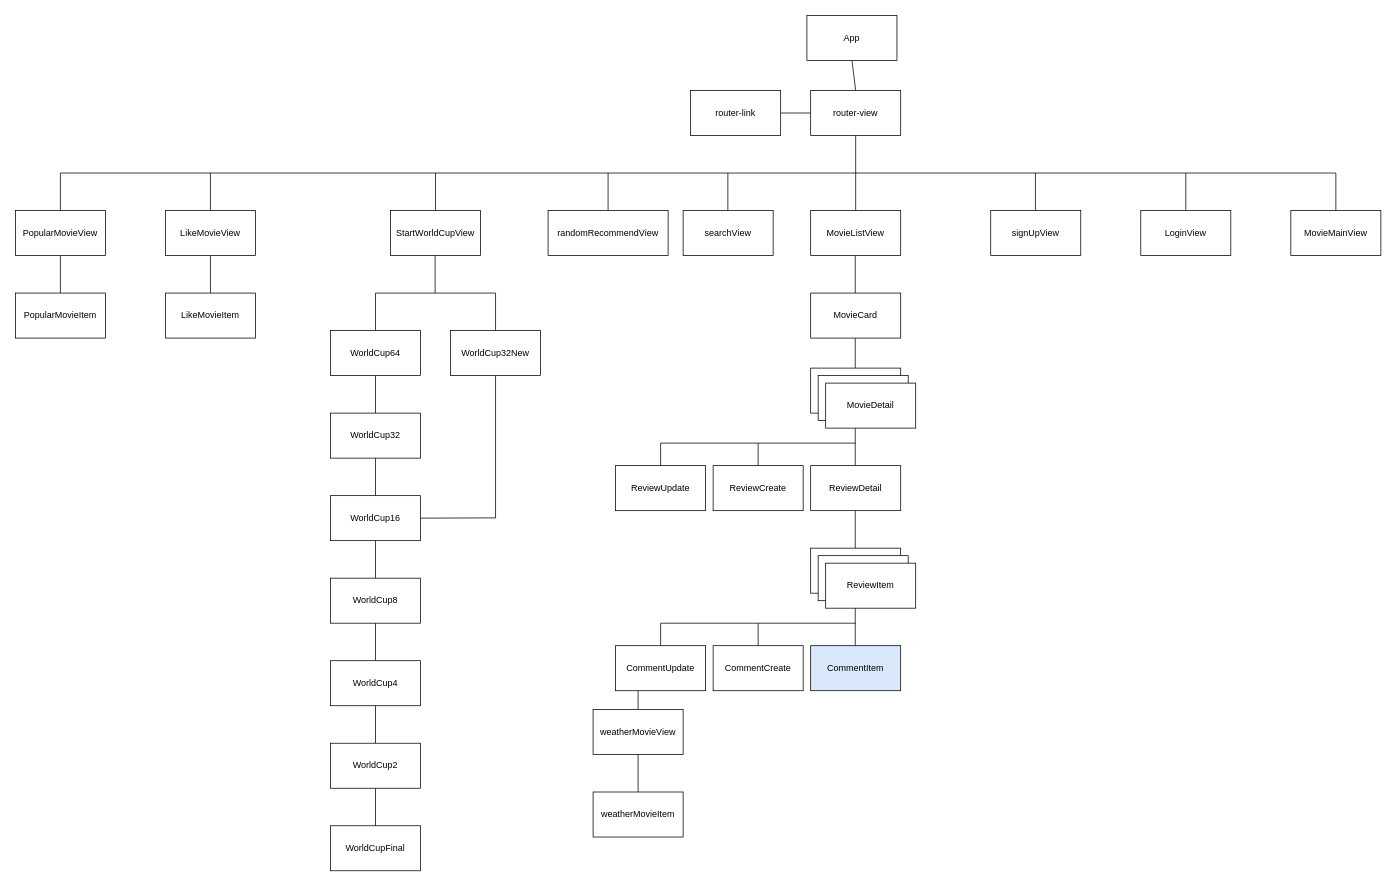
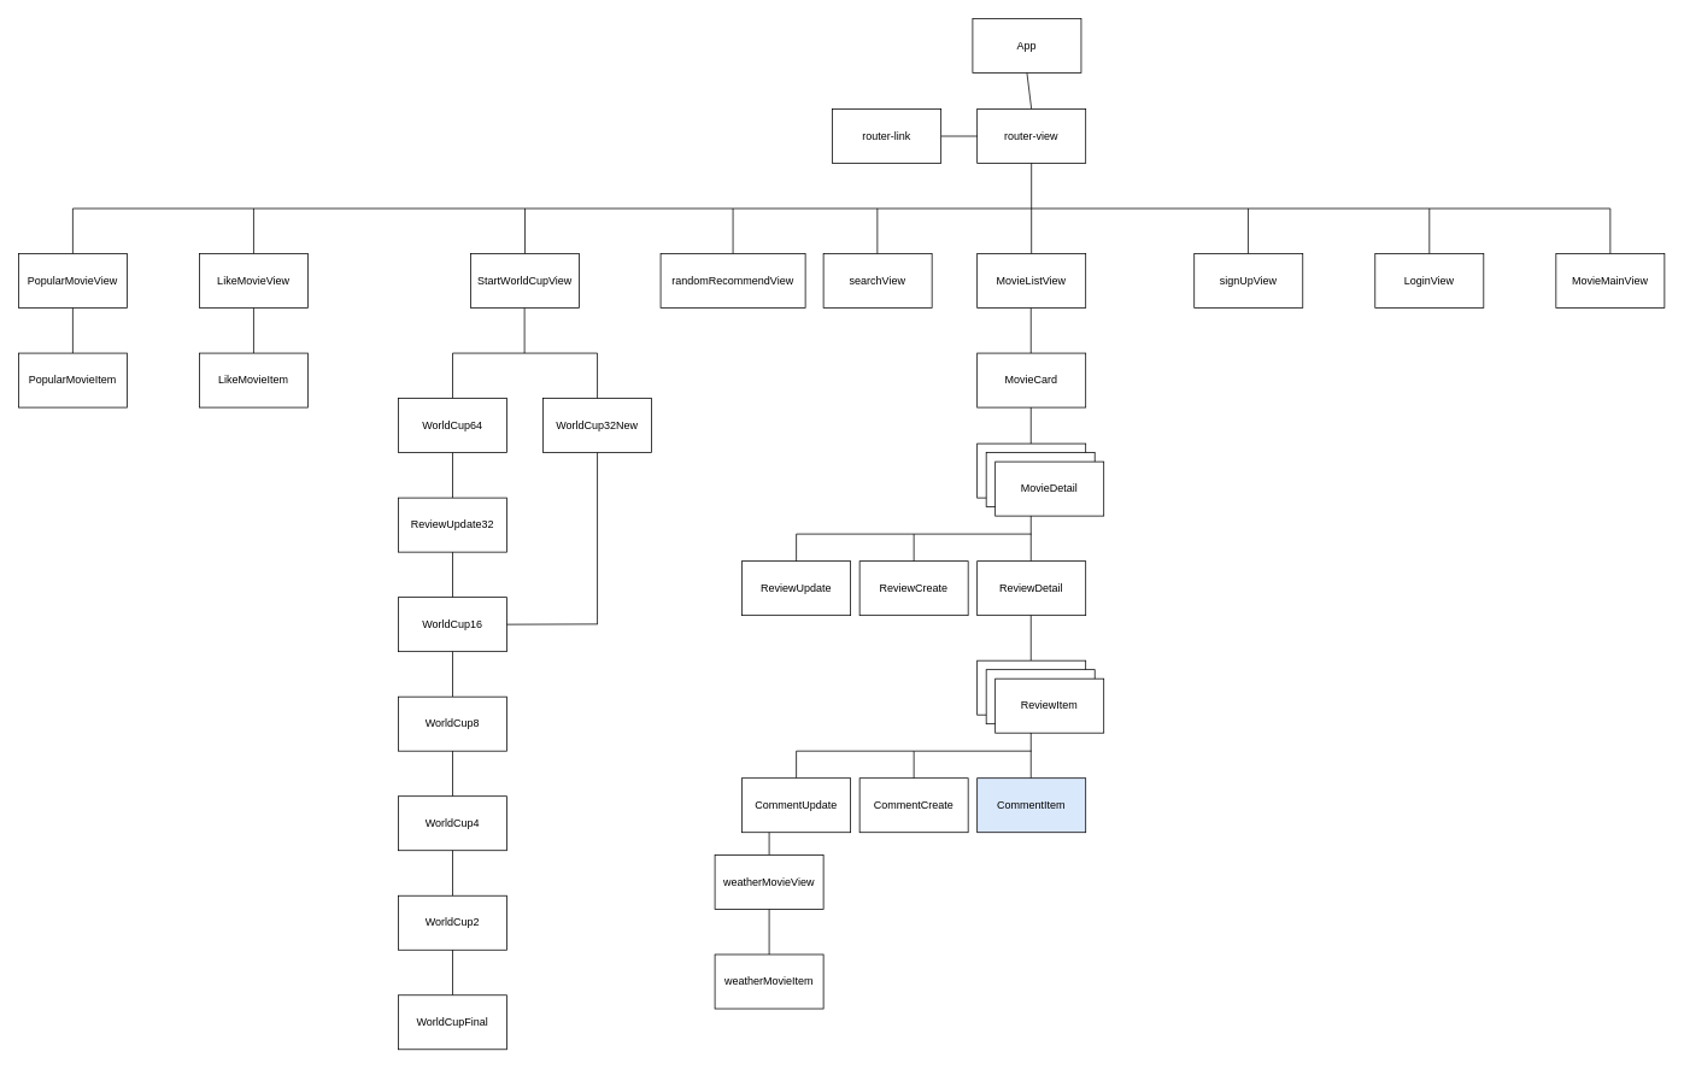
  <mxCell id="0" />
  <mxCell id="1" parent="0" />
  <mxCell id="2" value="App" style="rounded=0;whiteSpace=wrap;html=1;" vertex="1" parent="1"><mxGeometry x="1075" y="20" width="120" height="60" as="geometry" /></mxCell>
  <mxCell id="3" value="" style="endArrow=none;html=1;rounded=0;entryX=0.5;entryY=1;entryDx=0;entryDy=0;" edge="1" parent="1" target="2"><mxGeometry width="50" height="50" relative="1" as="geometry"><mxPoint x="1140" y="120" as="sourcePoint" /><mxPoint x="1160" y="120" as="targetPoint" /></mxGeometry></mxCell>
  <mxCell id="4" value="router-view" style="rounded=0;whiteSpace=wrap;html=1;" vertex="1" parent="1"><mxGeometry x="1080" y="120" width="120" height="60" as="geometry" /></mxCell>
  <mxCell id="5" value="" style="endArrow=none;html=1;rounded=0;" edge="1" parent="1"><mxGeometry width="50" height="50" relative="1" as="geometry"><mxPoint x="1040" y="150" as="sourcePoint" /><mxPoint x="1080" y="150" as="targetPoint" /></mxGeometry></mxCell>
  <mxCell id="6" value="router-link" style="rounded=0;whiteSpace=wrap;html=1;" vertex="1" parent="1"><mxGeometry x="920" y="120" width="120" height="60" as="geometry" /></mxCell>
  <mxCell id="7" value="" style="endArrow=none;html=1;rounded=0;entryX=0.5;entryY=1;entryDx=0;entryDy=0;" edge="1" parent="1"><mxGeometry width="50" height="50" relative="1" as="geometry"><mxPoint x="1140" y="230" as="sourcePoint" /><mxPoint x="1140" y="180" as="targetPoint" /></mxGeometry></mxCell>
  <mxCell id="8" value="" style="endArrow=none;html=1;rounded=0;" edge="1" parent="1"><mxGeometry width="50" height="50" relative="1" as="geometry"><mxPoint x="80" y="230" as="sourcePoint" /><mxPoint x="1780" y="230" as="targetPoint" /></mxGeometry></mxCell>
  <mxCell id="9" value="" style="endArrow=none;html=1;rounded=0;entryX=0.5;entryY=1;entryDx=0;entryDy=0;" edge="1" parent="1"><mxGeometry width="50" height="50" relative="1" as="geometry"><mxPoint x="80" y="280" as="sourcePoint" /><mxPoint x="80" y="230" as="targetPoint" /></mxGeometry></mxCell>
  <mxCell id="10" value="" style="endArrow=none;html=1;rounded=0;entryX=0.5;entryY=1;entryDx=0;entryDy=0;" edge="1" parent="1"><mxGeometry width="50" height="50" relative="1" as="geometry"><mxPoint x="810" y="280" as="sourcePoint" /><mxPoint x="810" y="230" as="targetPoint" /></mxGeometry></mxCell>
  <mxCell id="11" value="" style="endArrow=none;html=1;rounded=0;entryX=0.5;entryY=1;entryDx=0;entryDy=0;" edge="1" parent="1"><mxGeometry width="50" height="50" relative="1" as="geometry"><mxPoint x="969.62" y="280" as="sourcePoint" /><mxPoint x="969.62" y="230" as="targetPoint" /></mxGeometry></mxCell>
  <mxCell id="12" value="" style="endArrow=none;html=1;rounded=0;entryX=0.5;entryY=1;entryDx=0;entryDy=0;" edge="1" parent="1"><mxGeometry width="50" height="50" relative="1" as="geometry"><mxPoint x="1379.62" y="280" as="sourcePoint" /><mxPoint x="1379.62" y="230" as="targetPoint" /></mxGeometry></mxCell>
  <mxCell id="13" value="" style="endArrow=none;html=1;rounded=0;entryX=0.5;entryY=1;entryDx=0;entryDy=0;" edge="1" parent="1"><mxGeometry width="50" height="50" relative="1" as="geometry"><mxPoint y="280" as="sourcePoint" x="580" /><mxPoint y="230" as="targetPoint" x="580" /></mxGeometry></mxCell>
  <mxCell id="14" value="" style="endArrow=none;html=1;rounded=0;entryX=0.5;entryY=1;entryDx=0;entryDy=0;" edge="1" parent="1"><mxGeometry width="50" height="50" relative="1" as="geometry"><mxPoint x="850" y="945" as="sourcePoint" /><mxPoint x="850" y="895" as="targetPoint" /></mxGeometry></mxCell>
  <mxCell id="15" value="" style="endArrow=none;html=1;rounded=0;entryX=0.5;entryY=1;entryDx=0;entryDy=0;" edge="1" parent="1"><mxGeometry width="50" height="50" relative="1" as="geometry"><mxPoint x="1580" y="280" as="sourcePoint" /><mxPoint x="1580" y="230" as="targetPoint" /></mxGeometry></mxCell>
  <mxCell id="16" value="" style="endArrow=none;html=1;rounded=0;entryX=0.5;entryY=1;entryDx=0;entryDy=0;" edge="1" parent="1"><mxGeometry width="50" height="50" relative="1" as="geometry"><mxPoint x="1780" y="280" as="sourcePoint" /><mxPoint x="1780" y="230" as="targetPoint" /></mxGeometry></mxCell>
  <mxCell id="17" value="" style="endArrow=none;html=1;rounded=0;entryX=0.5;entryY=1;entryDx=0;entryDy=0;" edge="1" parent="1"><mxGeometry width="50" height="50" relative="1" as="geometry"><mxPoint x="280" y="280" as="sourcePoint" /><mxPoint x="280" y="230" as="targetPoint" /></mxGeometry></mxCell>
  <mxCell id="18" value="" style="endArrow=none;html=1;rounded=0;entryX=0.5;entryY=1;entryDx=0;entryDy=0;" edge="1" parent="1"><mxGeometry width="50" height="50" relative="1" as="geometry"><mxPoint x="1140" y="280" as="sourcePoint" /><mxPoint x="1140" y="230" as="targetPoint" /></mxGeometry></mxCell>
  <mxCell id="19" value="signUpView" style="rounded=0;whiteSpace=wrap;html=1;" vertex="1" parent="1"><mxGeometry x="1320" y="280" width="120" height="60" as="geometry" /></mxCell>
  <mxCell id="20" value="MovieMainView" style="rounded=0;whiteSpace=wrap;html=1;" vertex="1" parent="1"><mxGeometry x="1720" y="280" width="120" height="60" as="geometry" /></mxCell>
  <mxCell id="21" value="LoginView" style="rounded=0;whiteSpace=wrap;html=1;" vertex="1" parent="1"><mxGeometry x="1520" y="280" width="120" height="60" as="geometry" /></mxCell>
  <mxCell id="22" value="weatherMovieView" style="rounded=0;whiteSpace=wrap;html=1;" vertex="1" parent="1"><mxGeometry x="790" y="945" width="120" height="60" as="geometry" /></mxCell>
  <mxCell id="23" value="StartWorldCupView" style="rounded=0;whiteSpace=wrap;html=1;" vertex="1" parent="1"><mxGeometry x="520" y="280" width="120" height="60" as="geometry" /></mxCell>
  <mxCell id="24" value="searchView" style="rounded=0;whiteSpace=wrap;html=1;" vertex="1" parent="1"><mxGeometry x="910" y="280" width="120" height="60" as="geometry" /></mxCell>
  <mxCell id="25" value="randomRecommendView" style="rounded=0;whiteSpace=wrap;html=1;" vertex="1" parent="1"><mxGeometry x="730" y="280" width="160" height="60" as="geometry" /></mxCell>
  <mxCell id="26" value="PopularMovieView" style="rounded=0;whiteSpace=wrap;html=1;" vertex="1" parent="1"><mxGeometry x="20" y="280" width="120" height="60" as="geometry" /></mxCell>
  <mxCell id="27" value="LikeMovieView" style="rounded=0;whiteSpace=wrap;html=1;" vertex="1" parent="1"><mxGeometry x="220" y="280" width="120" height="60" as="geometry" /></mxCell>
  <mxCell id="28" value="MovieListView" style="rounded=0;whiteSpace=wrap;html=1;" vertex="1" parent="1"><mxGeometry x="1080" y="280" width="120" height="60" as="geometry" /></mxCell>
  <mxCell id="29" value="" style="endArrow=none;html=1;rounded=0;entryX=0.5;entryY=1;entryDx=0;entryDy=0;" edge="1" parent="1"><mxGeometry width="50" height="50" relative="1" as="geometry"><mxPoint x="1139.44" y="390" as="sourcePoint" /><mxPoint x="1139.44" y="340" as="targetPoint" /></mxGeometry></mxCell>
  <mxCell id="30" value="MovieCard" style="rounded=0;whiteSpace=wrap;html=1;" vertex="1" parent="1"><mxGeometry x="1080" y="390" width="120" height="60" as="geometry" /></mxCell>
  <mxCell id="31" value="" style="endArrow=none;html=1;rounded=0;entryX=0.5;entryY=1;entryDx=0;entryDy=0;" edge="1" parent="1"><mxGeometry width="50" height="50" relative="1" as="geometry"><mxPoint x="1139.44" y="500" as="sourcePoint" /><mxPoint x="1139.44" y="450" as="targetPoint" /></mxGeometry></mxCell>
  <mxCell id="32" value="" style="rounded=0;whiteSpace=wrap;html=1;" vertex="1" parent="1"><mxGeometry x="1080" y="490" width="120" height="60" as="geometry" /></mxCell>
  <mxCell id="33" value="" style="rounded=0;whiteSpace=wrap;html=1;" vertex="1" parent="1"><mxGeometry x="1090" y="500" width="120" height="60" as="geometry" /></mxCell>
  <mxCell id="34" value="MovieDetail" style="rounded=0;whiteSpace=wrap;html=1;" vertex="1" parent="1"><mxGeometry x="1100" y="510" width="120" height="60" as="geometry" /></mxCell>
  <mxCell id="35" value="" style="endArrow=none;html=1;rounded=0;entryX=0.5;entryY=1;entryDx=0;entryDy=0;" edge="1" parent="1"><mxGeometry width="50" height="50" relative="1" as="geometry"><mxPoint x="1139.44" y="620" as="sourcePoint" /><mxPoint x="1139.44" y="570" as="targetPoint" /></mxGeometry></mxCell>
  <mxCell id="36" value="ReviewDetail" style="rounded=0;whiteSpace=wrap;html=1;" vertex="1" parent="1"><mxGeometry x="1080" y="620" width="120" height="60" as="geometry" /></mxCell>
  <mxCell id="37" value="" style="endArrow=none;html=1;rounded=0;" edge="1" parent="1"><mxGeometry width="50" height="50" relative="1" as="geometry"><mxPoint x="1010" y="590" as="sourcePoint" /><mxPoint x="1140" y="590" as="targetPoint" /></mxGeometry></mxCell>
  <mxCell id="38" value="ReviewCreate" style="rounded=0;whiteSpace=wrap;html=1;" vertex="1" parent="1"><mxGeometry x="950" y="620" width="120" height="60" as="geometry" /></mxCell>
  <mxCell id="39" value="" style="endArrow=none;html=1;rounded=0;entryX=0.5;entryY=1;entryDx=0;entryDy=0;" edge="1" parent="1"><mxGeometry width="50" height="50" relative="1" as="geometry"><mxPoint x="1139.44" y="730" as="sourcePoint" /><mxPoint x="1139.44" y="680" as="targetPoint" /></mxGeometry></mxCell>
  <mxCell id="40" value="" style="rounded=0;whiteSpace=wrap;html=1;" vertex="1" parent="1"><mxGeometry x="1080" y="730" width="120" height="60" as="geometry" /></mxCell>
  <mxCell id="41" value="" style="rounded=0;whiteSpace=wrap;html=1;" vertex="1" parent="1"><mxGeometry x="1090" y="740" width="120" height="60" as="geometry" /></mxCell>
  <mxCell id="42" value="ReviewItem" style="rounded=0;whiteSpace=wrap;html=1;" vertex="1" parent="1"><mxGeometry x="1100" y="750" width="120" height="60" as="geometry" /></mxCell>
  <mxCell id="43" value="" style="endArrow=none;html=1;rounded=0;entryX=0.5;entryY=1;entryDx=0;entryDy=0;" edge="1" parent="1"><mxGeometry width="50" height="50" relative="1" as="geometry"><mxPoint x="1139.44" y="860" as="sourcePoint" /><mxPoint x="1139.44" y="810" as="targetPoint" /></mxGeometry></mxCell>
  <mxCell id="44" value="ReviewUpdate" style="rounded=0;whiteSpace=wrap;html=1;" vertex="1" parent="1"><mxGeometry x="820" y="620" width="120" height="60" as="geometry" /></mxCell>
  <mxCell id="45" value="CommentItem" style="rounded=0;whiteSpace=wrap;html=1;fillColor=#dae8fc;" vertex="1" parent="1"><mxGeometry x="1080" y="860" width="120" height="60" as="geometry" /></mxCell>
  <mxCell id="46" value="CommentCreate" style="rounded=0;whiteSpace=wrap;html=1;" vertex="1" parent="1"><mxGeometry x="950" y="860" width="120" height="60" as="geometry" /></mxCell>
  <mxCell id="47" value="" style="endArrow=none;html=1;rounded=0;entryX=0.5;entryY=1;entryDx=0;entryDy=0;" edge="1" parent="1"><mxGeometry width="50" height="50" relative="1" as="geometry"><mxPoint x="1010" y="620" as="sourcePoint" /><mxPoint x="1010" y="590" as="targetPoint" /></mxGeometry></mxCell>
  <mxCell id="48" value="" style="endArrow=none;html=1;rounded=0;" edge="1" parent="1"><mxGeometry width="50" height="50" relative="1" as="geometry"><mxPoint x="880" y="590" as="sourcePoint" /><mxPoint x="1010" y="590" as="targetPoint" /></mxGeometry></mxCell>
  <mxCell id="49" value="" style="endArrow=none;html=1;rounded=0;entryX=0.5;entryY=1;entryDx=0;entryDy=0;" edge="1" parent="1"><mxGeometry width="50" height="50" relative="1" as="geometry"><mxPoint x="880" y="620" as="sourcePoint" /><mxPoint x="880" y="590" as="targetPoint" /></mxGeometry></mxCell>
  <mxCell id="50" value="" style="endArrow=none;html=1;rounded=0;" edge="1" parent="1"><mxGeometry width="50" height="50" relative="1" as="geometry"><mxPoint x="1010" y="830" as="sourcePoint" /><mxPoint x="1140" y="830" as="targetPoint" /></mxGeometry></mxCell>
  <mxCell id="51" value="" style="endArrow=none;html=1;rounded=0;entryX=0.5;entryY=1;entryDx=0;entryDy=0;" edge="1" parent="1"><mxGeometry width="50" height="50" relative="1" as="geometry"><mxPoint x="1010" y="860" as="sourcePoint" /><mxPoint x="1010" y="830" as="targetPoint" /></mxGeometry></mxCell>
  <mxCell id="52" value="" style="endArrow=none;html=1;rounded=0;" edge="1" parent="1"><mxGeometry width="50" height="50" relative="1" as="geometry"><mxPoint x="880" y="830" as="sourcePoint" /><mxPoint x="1010" y="830" as="targetPoint" /></mxGeometry></mxCell>
  <mxCell id="53" value="" style="endArrow=none;html=1;rounded=0;entryX=0.5;entryY=1;entryDx=0;entryDy=0;" edge="1" parent="1"><mxGeometry width="50" height="50" relative="1" as="geometry"><mxPoint x="880" y="860" as="sourcePoint" /><mxPoint x="880" y="830" as="targetPoint" /></mxGeometry></mxCell>
  <mxCell id="54" value="CommentUpdate" style="rounded=0;whiteSpace=wrap;html=1;" vertex="1" parent="1"><mxGeometry x="820" y="860" width="120" height="60" as="geometry" /></mxCell>
  <mxCell id="55" value="" style="endArrow=none;html=1;rounded=0;entryX=0.5;entryY=1;entryDx=0;entryDy=0;" edge="1" parent="1"><mxGeometry width="50" height="50" relative="1" as="geometry"><mxPoint x="280" y="390" as="sourcePoint" /><mxPoint x="280" y="340" as="targetPoint" /></mxGeometry></mxCell>
  <mxCell id="56" value="LikeMovieItem" style="rounded=0;whiteSpace=wrap;html=1;" vertex="1" parent="1"><mxGeometry x="220" y="390" width="120" height="60" as="geometry" /></mxCell>
  <mxCell id="57" value="" style="endArrow=none;html=1;rounded=0;entryX=0.5;entryY=1;entryDx=0;entryDy=0;" edge="1" parent="1"><mxGeometry width="50" height="50" relative="1" as="geometry"><mxPoint x="80" y="390" as="sourcePoint" /><mxPoint x="80" y="340" as="targetPoint" /></mxGeometry></mxCell>
  <mxCell id="58" value="PopularMovieItem" style="rounded=0;whiteSpace=wrap;html=1;" vertex="1" parent="1"><mxGeometry x="20" y="390" width="120" height="60" as="geometry" /></mxCell>
  <mxCell id="59" value="" style="endArrow=none;html=1;rounded=0;entryX=0.5;entryY=1;entryDx=0;entryDy=0;" edge="1" parent="1"><mxGeometry width="50" height="50" relative="1" as="geometry"><mxPoint x="850" y="1055" as="sourcePoint" /><mxPoint x="850" y="1005" as="targetPoint" /></mxGeometry></mxCell>
  <mxCell id="60" value="weatherMovieItem" style="rounded=0;whiteSpace=wrap;html=1;" vertex="1" parent="1"><mxGeometry x="790" y="1055" width="120" height="60" as="geometry" /></mxCell>
  <mxCell id="61" value="" style="endArrow=none;html=1;rounded=0;" edge="1" parent="1"><mxGeometry width="50" height="50" relative="1" as="geometry"><mxPoint x="500" y="390" as="sourcePoint" /><mxPoint x="660" y="390" as="targetPoint" /></mxGeometry></mxCell>
  <mxCell id="62" value="" style="endArrow=none;html=1;rounded=0;entryX=0.5;entryY=1;entryDx=0;entryDy=0;" edge="1" parent="1"><mxGeometry width="50" height="50" relative="1" as="geometry"><mxPoint x="579.44" y="390" as="sourcePoint" /><mxPoint x="579.44" y="340" as="targetPoint" /></mxGeometry></mxCell>
  <mxCell id="63" value="" style="endArrow=none;html=1;rounded=0;entryX=0.5;entryY=1;entryDx=0;entryDy=0;" edge="1" parent="1"><mxGeometry width="50" height="50" relative="1" as="geometry"><mxPoint x="500" y="440" as="sourcePoint" /><mxPoint x="500" y="390" as="targetPoint" /></mxGeometry></mxCell>
  <mxCell id="64" value="" style="endArrow=none;html=1;rounded=0;entryX=0.5;entryY=1;entryDx=0;entryDy=0;" edge="1" parent="1"><mxGeometry width="50" height="50" relative="1" as="geometry"><mxPoint x="660" y="440" as="sourcePoint" /><mxPoint x="660" y="390" as="targetPoint" /></mxGeometry></mxCell>
  <mxCell id="65" value="WorldCup64" style="rounded=0;whiteSpace=wrap;html=1;" vertex="1" parent="1"><mxGeometry x="440" y="440" width="120" height="60" as="geometry" /></mxCell>
  <mxCell id="66" value="WorldCup32New" style="rounded=0;whiteSpace=wrap;html=1;" vertex="1" parent="1"><mxGeometry x="600" y="440" width="120" height="60" as="geometry" /></mxCell>
  <mxCell id="67" value="" style="endArrow=none;html=1;rounded=0;entryX=0.5;entryY=1;entryDx=0;entryDy=0;" edge="1" parent="1"><mxGeometry width="50" height="50" relative="1" as="geometry"><mxPoint x="500" y="550" as="sourcePoint" /><mxPoint x="500" y="500" as="targetPoint" /></mxGeometry></mxCell>
- <mxCell id="68" value="WorldCup32" style="rounded=0;whiteSpace=wrap;html=1;" vertex="1" parent="1"><mxGeometry x="440" y="550" width="120" height="60" as="geometry" /></mxCell>
+ <mxCell id="68" value="ReviewUpdate32" style="rounded=0;whiteSpace=wrap;html=1;" vertex="1" parent="1"><mxGeometry x="440" y="550" width="120" height="60" as="geometry" /></mxCell>
  <mxCell id="69" value="" style="endArrow=none;html=1;rounded=0;entryX=0.5;entryY=1;entryDx=0;entryDy=0;" edge="1" parent="1"><mxGeometry width="50" height="50" relative="1" as="geometry"><mxPoint x="500" y="660" as="sourcePoint" /><mxPoint x="500" y="610" as="targetPoint" /></mxGeometry></mxCell>
  <mxCell id="70" value="WorldCup16" style="rounded=0;whiteSpace=wrap;html=1;" vertex="1" parent="1"><mxGeometry x="440" y="660" width="120" height="60" as="geometry" /></mxCell>
  <mxCell id="71" value="" style="endArrow=none;html=1;rounded=0;entryX=0.5;entryY=1;entryDx=0;entryDy=0;" edge="1" parent="1" target="66"><mxGeometry width="50" height="50" relative="1" as="geometry"><mxPoint x="660" y="690" as="sourcePoint" /><mxPoint x="659.62" y="505" as="targetPoint" /></mxGeometry></mxCell>
  <mxCell id="72" value="" style="endArrow=none;html=1;rounded=0;" edge="1" parent="1"><mxGeometry width="50" height="50" relative="1" as="geometry"><mxPoint x="560" y="690" as="sourcePoint" /><mxPoint x="660" y="689.62" as="targetPoint" /></mxGeometry></mxCell>
  <mxCell id="73" value="" style="endArrow=none;html=1;rounded=0;entryX=0.5;entryY=1;entryDx=0;entryDy=0;" edge="1" parent="1"><mxGeometry width="50" height="50" relative="1" as="geometry"><mxPoint x="500" y="770" as="sourcePoint" /><mxPoint x="500" y="720" as="targetPoint" /></mxGeometry></mxCell>
  <mxCell id="74" value="WorldCup8" style="rounded=0;whiteSpace=wrap;html=1;" vertex="1" parent="1"><mxGeometry x="440" y="770" width="120" height="60" as="geometry" /></mxCell>
  <mxCell id="75" value="" style="endArrow=none;html=1;rounded=0;entryX=0.5;entryY=1;entryDx=0;entryDy=0;" edge="1" parent="1"><mxGeometry width="50" height="50" relative="1" as="geometry"><mxPoint x="500" y="880" as="sourcePoint" /><mxPoint x="500" y="830" as="targetPoint" /></mxGeometry></mxCell>
  <mxCell id="76" value="WorldCup4" style="rounded=0;whiteSpace=wrap;html=1;" vertex="1" parent="1"><mxGeometry x="440" y="880" width="120" height="60" as="geometry" /></mxCell>
  <mxCell id="77" value="" style="endArrow=none;html=1;rounded=0;entryX=0.5;entryY=1;entryDx=0;entryDy=0;" edge="1" parent="1"><mxGeometry width="50" height="50" relative="1" as="geometry"><mxPoint x="500" y="990" as="sourcePoint" /><mxPoint x="500" y="940" as="targetPoint" /></mxGeometry></mxCell>
  <mxCell id="78" value="WorldCup2" style="rounded=0;whiteSpace=wrap;html=1;" vertex="1" parent="1"><mxGeometry x="440" y="990" width="120" height="60" as="geometry" /></mxCell>
  <mxCell id="79" value="" style="endArrow=none;html=1;rounded=0;entryX=0.5;entryY=1;entryDx=0;entryDy=0;" edge="1" parent="1"><mxGeometry width="50" height="50" relative="1" as="geometry"><mxPoint x="500" y="1100" as="sourcePoint" /><mxPoint x="500" y="1050" as="targetPoint" /></mxGeometry></mxCell>
  <mxCell id="80" value="WorldCupFinal" style="rounded=0;whiteSpace=wrap;html=1;" vertex="1" parent="1"><mxGeometry x="440" y="1100" width="120" height="60" as="geometry" /></mxCell>
